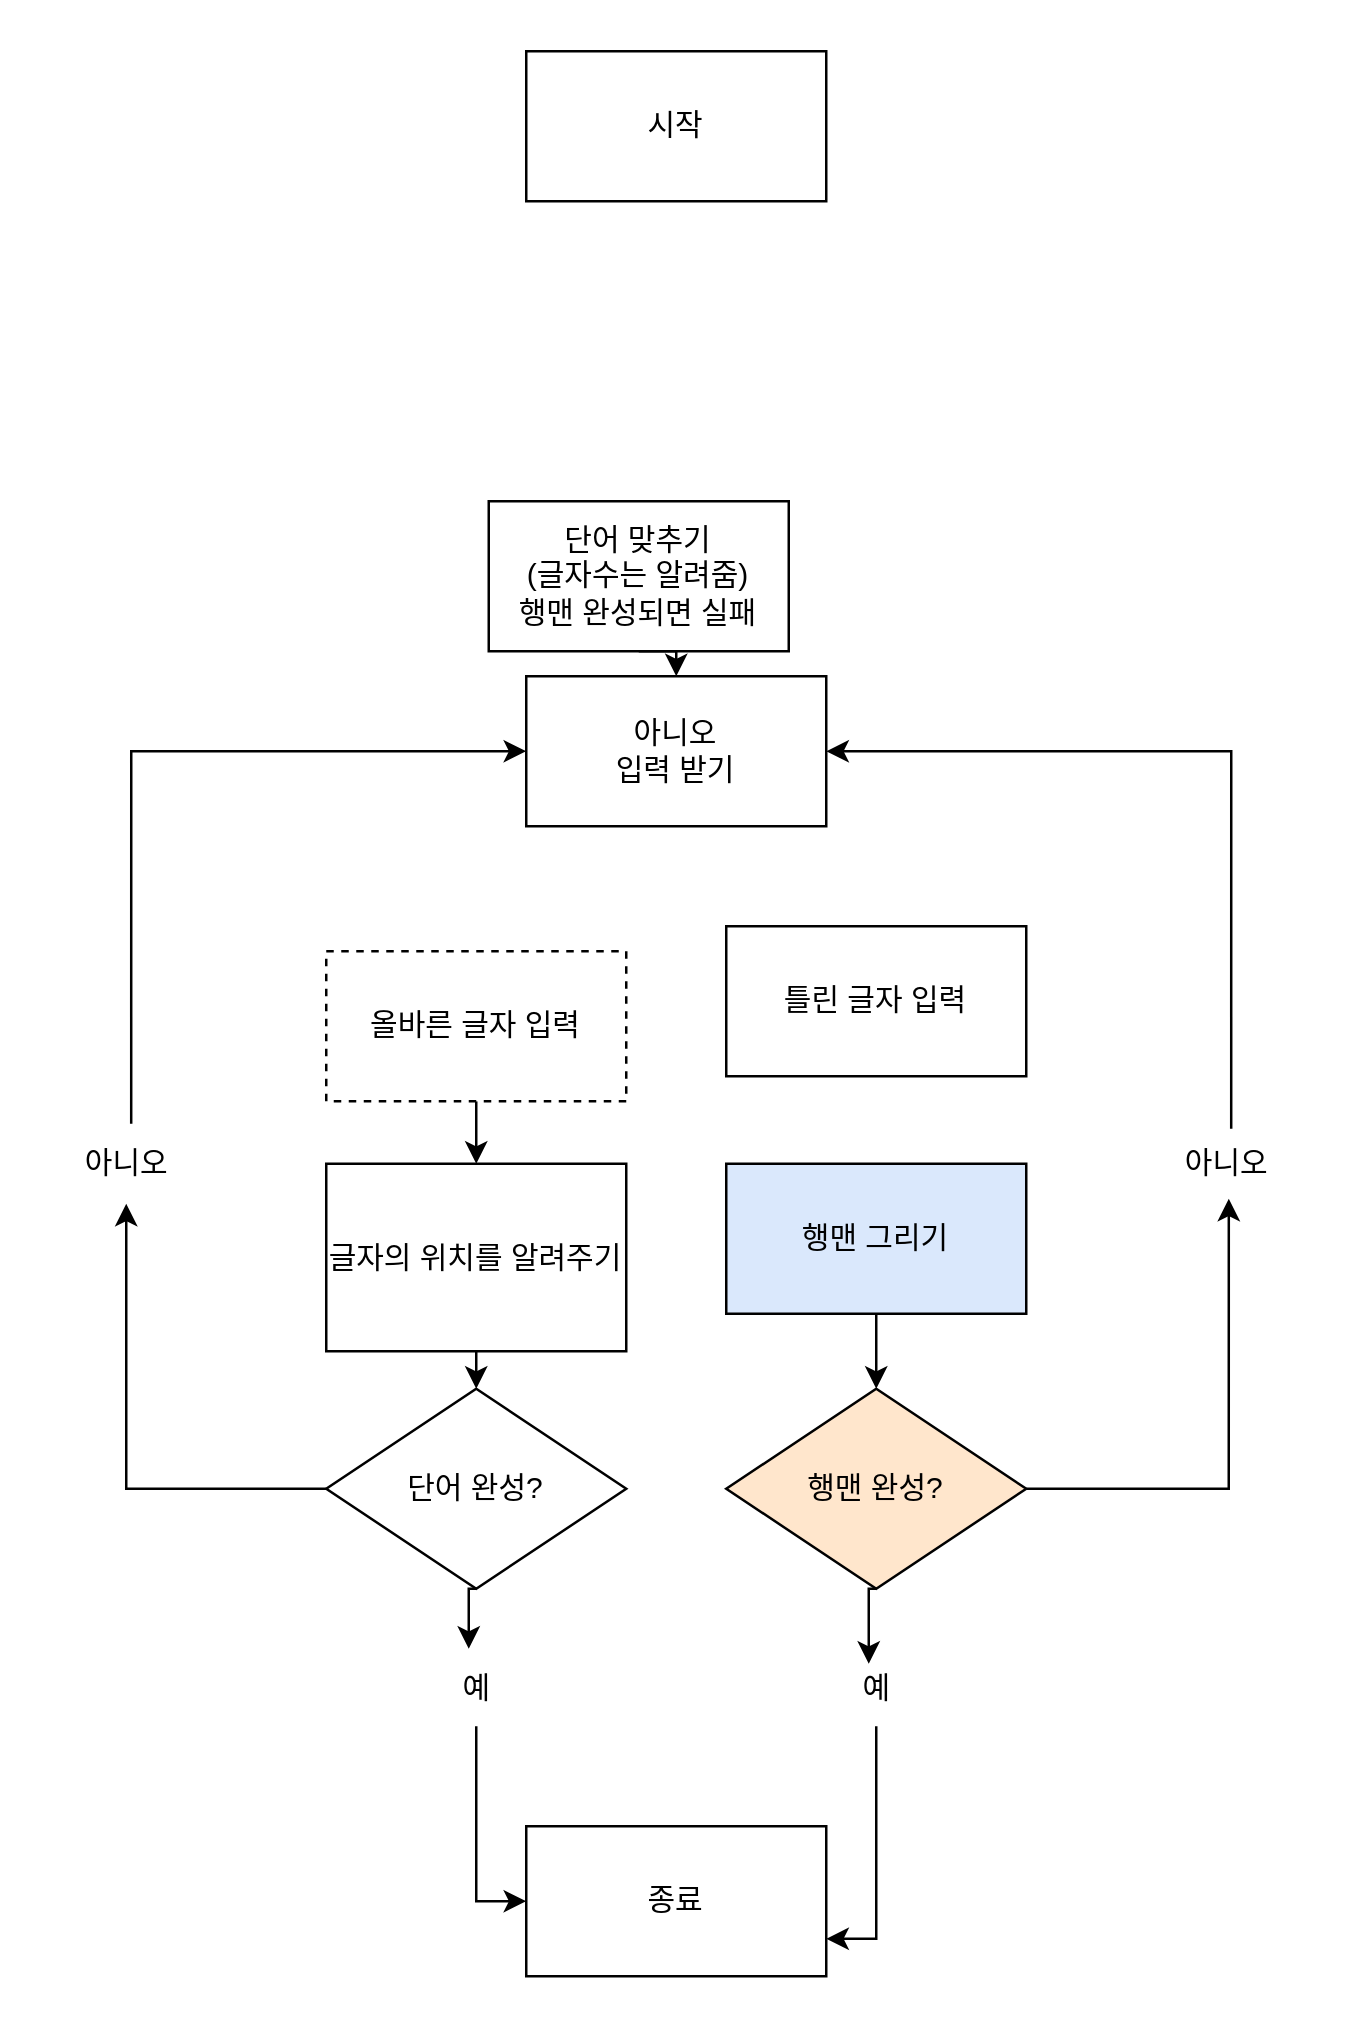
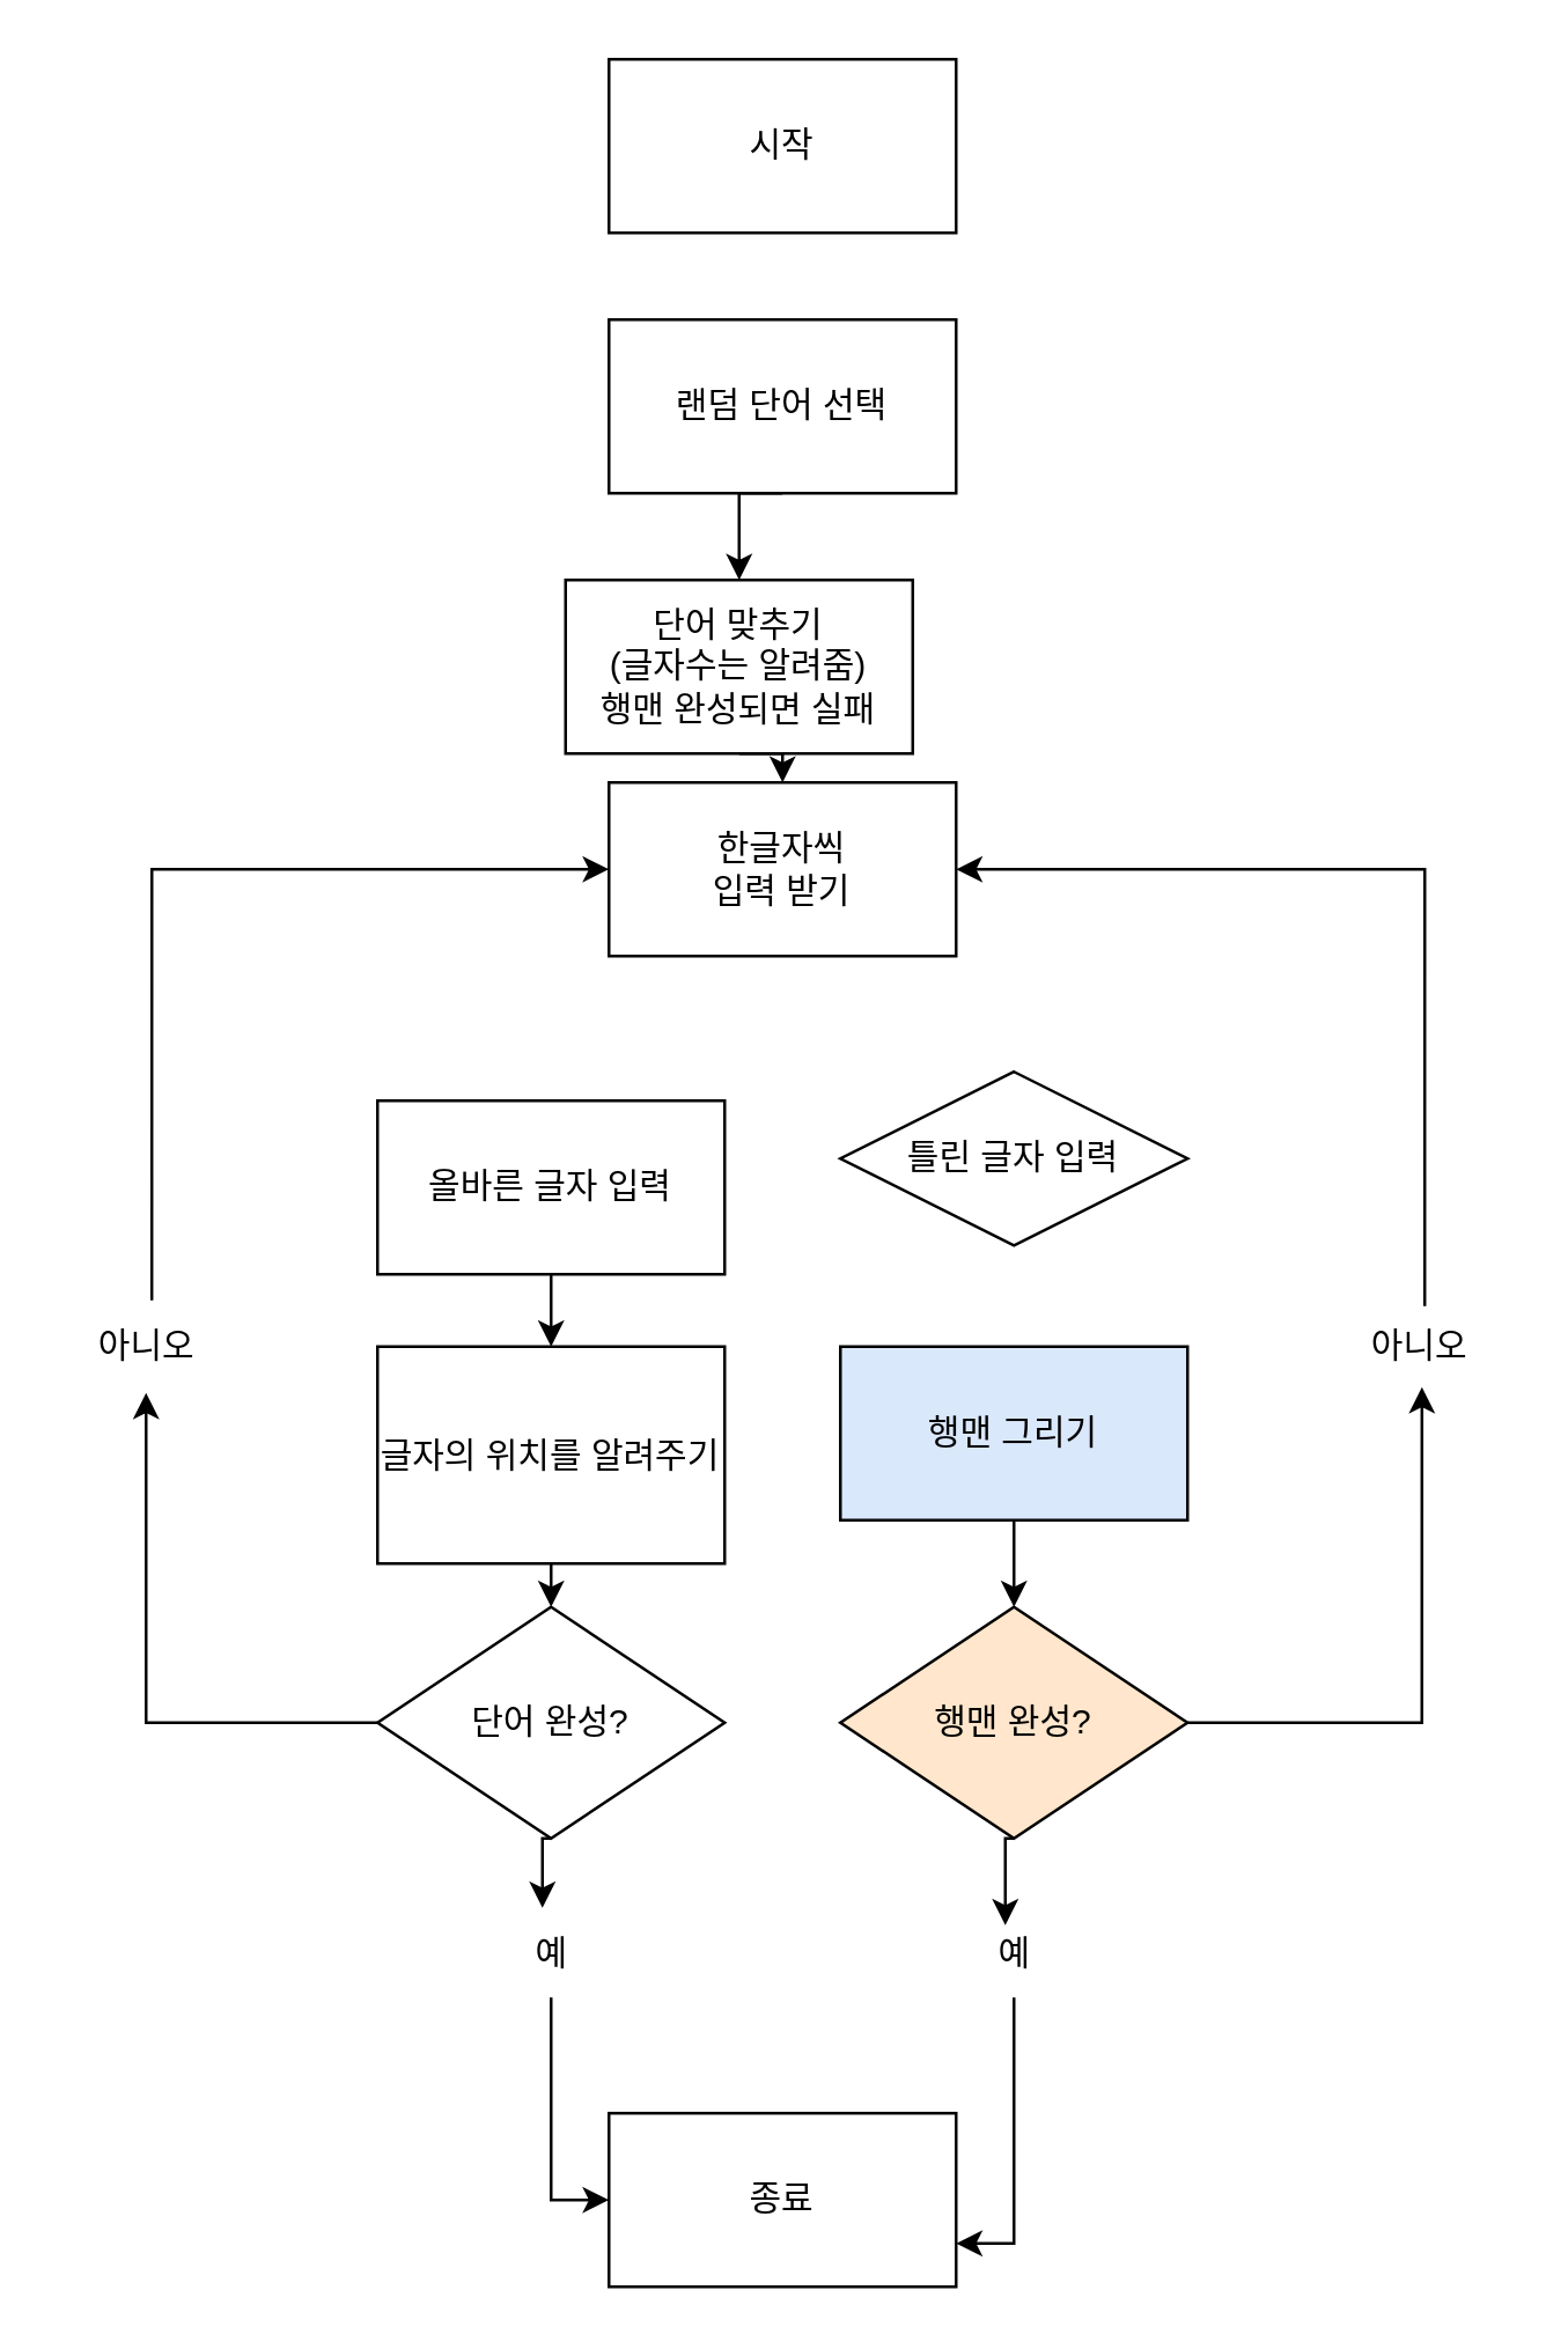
  <mxCell id="0" />
  <mxCell id="1" parent="0" />
  <mxCell id="2" style="edgeStyle=orthogonalEdgeStyle;rounded=0;orthogonalLoop=1;jettySize=auto;html=1;exitX=0.5;exitY=1;exitDx=0;exitDy=0;entryX=0.5;entryY=0;entryDx=0;entryDy=0;" edge="1" parent="1" source="3" target="4"><mxGeometry relative="1" as="geometry" /></mxCell>
  <mxCell id="3" value="단어 맞추기&lt;div&gt;(글자수는 알려줌)&lt;/div&gt;&lt;div&gt;행맨 완성되면 실패&lt;br&gt;&lt;/div&gt;" style="rounded=0;whiteSpace=wrap;html=1;" vertex="1" parent="1"><mxGeometry x="195" y="200" width="120" height="60" as="geometry" /></mxCell>
- <mxCell id="4" value="아니오&lt;div&gt;입력 받기&lt;/div&gt;" style="rounded=0;whiteSpace=wrap;html=1;" vertex="1" parent="1"><mxGeometry x="210" y="270" width="120" height="60" as="geometry" /></mxCell>
- <mxCell id="5" value="틀린 글자 입력" style="rounded=0;whiteSpace=wrap;html=1;" vertex="1" parent="1"><mxGeometry x="290" y="370" width="120" height="60" as="geometry" /></mxCell>
+ <mxCell id="4" value="한글자씩&lt;div&gt;입력 받기&lt;/div&gt;" style="rounded=0;whiteSpace=wrap;html=1;" vertex="1" parent="1"><mxGeometry x="210" y="270" width="120" height="60" as="geometry" /></mxCell>
+ <mxCell id="5" value="틀린 글자 입력" style="rhombus;whiteSpace=wrap;html=1;" vertex="1" parent="1"><mxGeometry x="290" y="370" width="120" height="60" as="geometry" /></mxCell>
  <mxCell id="6" style="edgeStyle=orthogonalEdgeStyle;rounded=0;orthogonalLoop=1;jettySize=auto;html=1;exitX=0.5;exitY=1;exitDx=0;exitDy=0;entryX=0.5;entryY=0;entryDx=0;entryDy=0;" edge="1" parent="1" source="7" target="9"><mxGeometry relative="1" as="geometry" /></mxCell>
- <mxCell id="7" value="올바른 글자 입력" style="rounded=0;whiteSpace=wrap;html=1;dashed=1;" vertex="1" parent="1"><mxGeometry x="130" y="380" width="120" height="60" as="geometry" /></mxCell>
+ <mxCell id="7" value="올바른 글자 입력" style="rounded=0;whiteSpace=wrap;html=1;" vertex="1" parent="1"><mxGeometry x="130" y="380" width="120" height="60" as="geometry" /></mxCell>
  <mxCell id="8" style="edgeStyle=orthogonalEdgeStyle;rounded=0;orthogonalLoop=1;jettySize=auto;html=1;exitX=0.5;exitY=1;exitDx=0;exitDy=0;entryX=0.5;entryY=0;entryDx=0;entryDy=0;" edge="1" parent="1" source="9"><mxGeometry relative="1" as="geometry"><mxPoint x="190" y="555" as="targetPoint" /></mxGeometry></mxCell>
  <mxCell id="9" value="글자의 위치를 알려주기" style="rounded=0;whiteSpace=wrap;html=1;" vertex="1" parent="1"><mxGeometry x="130" y="465" width="120" height="75" as="geometry" /></mxCell>
  <mxCell id="10" value="" style="edgeStyle=orthogonalEdgeStyle;rounded=0;orthogonalLoop=1;jettySize=auto;html=1;" edge="1" parent="1" source="11"><mxGeometry relative="1" as="geometry"><mxPoint x="350" y="555" as="targetPoint" /></mxGeometry></mxCell>
  <mxCell id="11" value="행맨 그리기" style="rounded=0;whiteSpace=wrap;html=1;fillColor=#dae8fc;" vertex="1" parent="1"><mxGeometry x="290" y="465" width="120" height="60" as="geometry" /></mxCell>
  <mxCell id="12" value="종료" style="rounded=0;whiteSpace=wrap;html=1;" vertex="1" parent="1"><mxGeometry x="210" y="730" width="120" height="60" as="geometry" /></mxCell>
  <mxCell id="13" value="시작" style="rounded=0;whiteSpace=wrap;html=1;" vertex="1" parent="1"><mxGeometry x="210" y="20" width="120" height="60" as="geometry" /></mxCell>
+ <mxCell id="14" style="edgeStyle=orthogonalEdgeStyle;rounded=0;orthogonalLoop=1;jettySize=auto;html=1;exitX=0.5;exitY=1;exitDx=0;exitDy=0;entryX=0.5;entryY=0;entryDx=0;entryDy=0;" edge="1" parent="1" source="15" target="3"><mxGeometry relative="1" as="geometry" /></mxCell>
+ <mxCell id="15" value="랜덤 단어 선택" style="rounded=0;whiteSpace=wrap;html=1;" vertex="1" parent="1"><mxGeometry x="210" y="110" width="120" height="60" as="geometry" /></mxCell>
  <mxCell id="16" value="단어 완성?" style="rhombus;whiteSpace=wrap;html=1;" vertex="1" parent="1"><mxGeometry x="130" y="555" width="120" height="80" as="geometry" /></mxCell>
  <mxCell id="17" value="행맨 완성?" style="rhombus;whiteSpace=wrap;html=1;fillColor=#ffe6cc;" vertex="1" parent="1"><mxGeometry x="290" y="555" width="120" height="80" as="geometry" /></mxCell>
  <mxCell id="18" style="edgeStyle=orthogonalEdgeStyle;rounded=0;orthogonalLoop=1;jettySize=auto;html=1;entryX=0;entryY=0.5;entryDx=0;entryDy=0;" edge="1" parent="1" source="19" target="12"><mxGeometry relative="1" as="geometry" /></mxCell>
  <mxCell id="19" value="예" style="text;html=1;align=center;verticalAlign=middle;resizable=0;points=[];autosize=1;strokeColor=none;fillColor=none;" vertex="1" parent="1"><mxGeometry x="170" y="660" width="40" height="30" as="geometry" /></mxCell>
  <mxCell id="20" style="edgeStyle=orthogonalEdgeStyle;rounded=0;orthogonalLoop=1;jettySize=auto;html=1;entryX=1;entryY=0.75;entryDx=0;entryDy=0;" edge="1" parent="1" source="21" target="12"><mxGeometry relative="1" as="geometry" /></mxCell>
  <mxCell id="21" value="예" style="text;html=1;align=center;verticalAlign=middle;resizable=0;points=[];autosize=1;strokeColor=none;fillColor=none;" vertex="1" parent="1"><mxGeometry x="330" y="660" width="40" height="30" as="geometry" /></mxCell>
  <mxCell id="22" style="edgeStyle=orthogonalEdgeStyle;rounded=0;orthogonalLoop=1;jettySize=auto;html=1;entryX=1;entryY=0.5;entryDx=0;entryDy=0;exitX=0.533;exitY=0.033;exitDx=0;exitDy=0;exitPerimeter=0;" edge="1" parent="1" source="23" target="4"><mxGeometry relative="1" as="geometry" /></mxCell>
  <mxCell id="23" value="아니오" style="text;html=1;align=center;verticalAlign=middle;resizable=0;points=[];autosize=1;strokeColor=none;fillColor=none;" vertex="1" parent="1"><mxGeometry x="460" y="450" width="60" height="30" as="geometry" /></mxCell>
  <mxCell id="24" style="edgeStyle=orthogonalEdgeStyle;rounded=0;orthogonalLoop=1;jettySize=auto;html=1;entryX=0;entryY=0.5;entryDx=0;entryDy=0;exitX=0.533;exitY=-0.033;exitDx=0;exitDy=0;exitPerimeter=0;" edge="1" parent="1" source="25" target="4"><mxGeometry relative="1" as="geometry" /></mxCell>
  <mxCell id="25" value="아니오" style="text;html=1;align=center;verticalAlign=middle;resizable=0;points=[];autosize=1;strokeColor=none;fillColor=none;" vertex="1" parent="1"><mxGeometry x="20" y="450" width="60" height="30" as="geometry" /></mxCell>
  <mxCell id="26" style="edgeStyle=orthogonalEdgeStyle;rounded=0;orthogonalLoop=1;jettySize=auto;html=1;exitX=0;exitY=0.5;exitDx=0;exitDy=0;entryX=0.5;entryY=1.033;entryDx=0;entryDy=0;entryPerimeter=0;" edge="1" parent="1" source="16" target="25"><mxGeometry relative="1" as="geometry" /></mxCell>
  <mxCell id="27" style="edgeStyle=orthogonalEdgeStyle;rounded=0;orthogonalLoop=1;jettySize=auto;html=1;exitX=1;exitY=0.5;exitDx=0;exitDy=0;entryX=0.517;entryY=0.967;entryDx=0;entryDy=0;entryPerimeter=0;" edge="1" parent="1" source="17" target="23"><mxGeometry relative="1" as="geometry" /></mxCell>
  <mxCell id="28" style="edgeStyle=orthogonalEdgeStyle;rounded=0;orthogonalLoop=1;jettySize=auto;html=1;exitX=0.5;exitY=1;exitDx=0;exitDy=0;entryX=0.425;entryY=-0.033;entryDx=0;entryDy=0;entryPerimeter=0;" edge="1" parent="1" source="16" target="19"><mxGeometry relative="1" as="geometry" /></mxCell>
  <mxCell id="29" style="edgeStyle=orthogonalEdgeStyle;rounded=0;orthogonalLoop=1;jettySize=auto;html=1;exitX=0.5;exitY=1;exitDx=0;exitDy=0;entryX=0.425;entryY=0.167;entryDx=0;entryDy=0;entryPerimeter=0;" edge="1" parent="1" source="17" target="21"><mxGeometry relative="1" as="geometry" /></mxCell>
